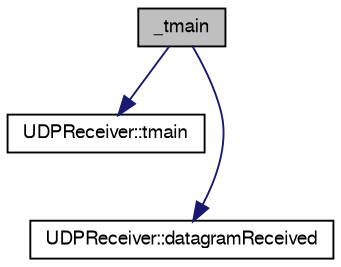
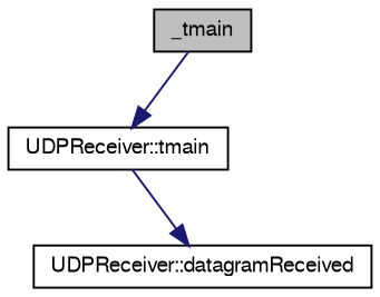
  digraph {
    rankdir=TB
    node [color=black fontname=FreeSans fontsize=10 shape=record]
    edge [color=midnightblue fontname=FreeSans fontsize=10 labelfontname=FreeSans labelfontsize=10 style=solid]
    n1 [fillcolor=grey75 fontcolor=black height=0.2 label=_tmain style=filled width=0.4]
    n2 [height=0.2 label="UDPReceiver::tmain" width=0.4]
    n3 [height=0.2 label="UDPReceiver::datagramReceived" width=0.4]
    n1 -> n2
-   n1 -> n3
+   n2 -> n3
  }
